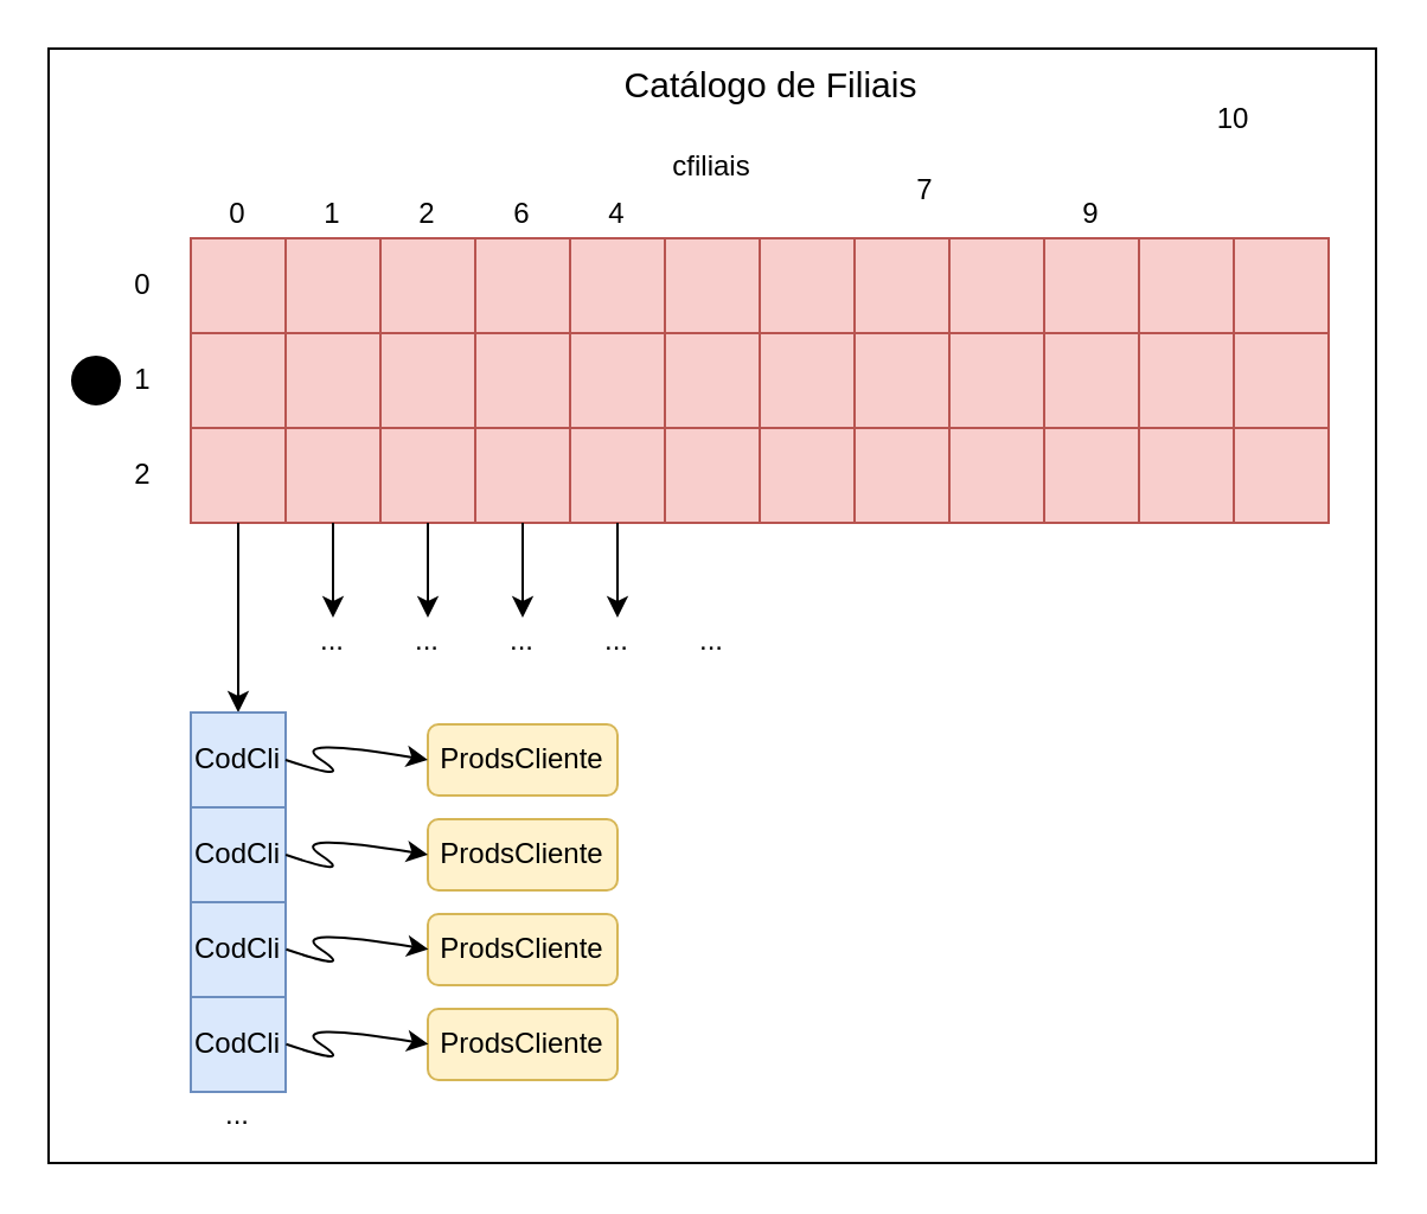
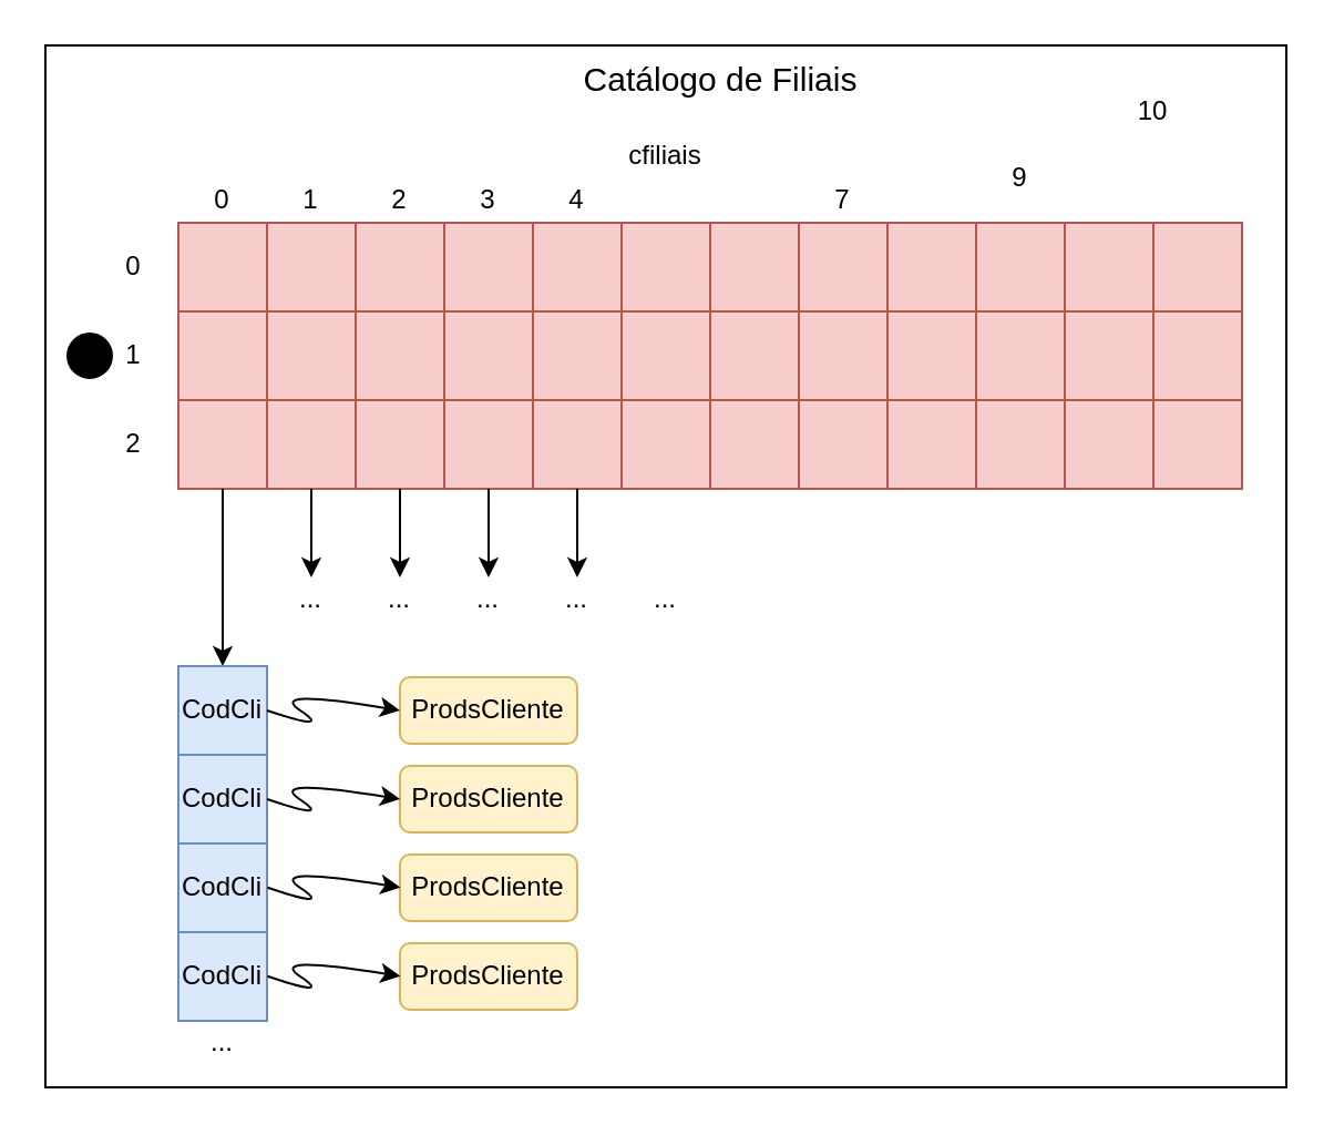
  <mxCell id="0" />
  <mxCell id="1" parent="0" />
  <mxCell id="2" value="" style="rounded=0;whiteSpace=wrap;html=1;" parent="1" vertex="1"><mxGeometry x="20" y="20" width="560" height="470" as="geometry" /></mxCell>
  <mxCell id="3" value="" style="whiteSpace=wrap;html=1;aspect=fixed;fillColor=#f8cecc;strokeColor=#b85450;" parent="1" vertex="1"><mxGeometry x="280" y="100" width="40" height="40" as="geometry" /></mxCell>
  <mxCell id="4" value="" style="whiteSpace=wrap;html=1;aspect=fixed;fillColor=#f8cecc;strokeColor=#b85450;" parent="1" vertex="1"><mxGeometry x="320" y="100" width="40" height="40" as="geometry" /></mxCell>
  <mxCell id="5" value="cfiliais&lt;br&gt;" style="text;html=1;strokeColor=none;fillColor=none;align=center;verticalAlign=middle;whiteSpace=wrap;rounded=0;" parent="1" vertex="1"><mxGeometry x="280" y="60" width="40" height="20" as="geometry" /></mxCell>
  <mxCell id="6" value="" style="whiteSpace=wrap;html=1;aspect=fixed;fillColor=#f8cecc;strokeColor=#b85450;" parent="1" vertex="1"><mxGeometry x="360" y="100" width="40" height="40" as="geometry" /></mxCell>
  <mxCell id="7" value="...&lt;br&gt;" style="text;html=1;strokeColor=none;fillColor=none;align=center;verticalAlign=middle;whiteSpace=wrap;rounded=0;" parent="1" vertex="1"><mxGeometry x="280" y="260" width="40" height="20" as="geometry" /></mxCell>
  <mxCell id="8" value="&lt;font style=&quot;font-size: 15px&quot;&gt;Catálogo de Filiais&lt;/font&gt;" style="text;html=1;strokeColor=none;fillColor=none;align=center;verticalAlign=middle;whiteSpace=wrap;rounded=0;" parent="1" vertex="1"><mxGeometry x="240" y="25" width="170" height="20" as="geometry" /></mxCell>
  <mxCell id="9" value="" style="whiteSpace=wrap;html=1;aspect=fixed;fillColor=#f8cecc;strokeColor=#b85450;" parent="1" vertex="1"><mxGeometry x="240" y="100" width="40" height="40" as="geometry" /></mxCell>
  <mxCell id="10" value="" style="whiteSpace=wrap;html=1;aspect=fixed;fillColor=#f8cecc;strokeColor=#b85450;" parent="1" vertex="1"><mxGeometry x="200" y="100" width="40" height="40" as="geometry" /></mxCell>
  <mxCell id="11" value="" style="whiteSpace=wrap;html=1;aspect=fixed;fillColor=#f8cecc;strokeColor=#b85450;" parent="1" vertex="1"><mxGeometry x="400" y="100" width="40" height="40" as="geometry" /></mxCell>
  <mxCell id="12" value="" style="whiteSpace=wrap;html=1;aspect=fixed;fillColor=#f8cecc;strokeColor=#b85450;" parent="1" vertex="1"><mxGeometry x="440" y="100" width="40" height="40" as="geometry" /></mxCell>
  <mxCell id="13" value="" style="whiteSpace=wrap;html=1;aspect=fixed;fillColor=#f8cecc;strokeColor=#b85450;" parent="1" vertex="1"><mxGeometry x="480" y="100" width="40" height="40" as="geometry" /></mxCell>
  <mxCell id="14" value="" style="whiteSpace=wrap;html=1;aspect=fixed;fillColor=#f8cecc;strokeColor=#b85450;" parent="1" vertex="1"><mxGeometry x="160" y="100" width="40" height="40" as="geometry" /></mxCell>
  <mxCell id="15" value="" style="whiteSpace=wrap;html=1;aspect=fixed;fillColor=#f8cecc;strokeColor=#b85450;" parent="1" vertex="1"><mxGeometry x="120" y="100" width="40" height="40" as="geometry" /></mxCell>
  <mxCell id="16" value="" style="whiteSpace=wrap;html=1;aspect=fixed;fillColor=#f8cecc;strokeColor=#b85450;" parent="1" vertex="1"><mxGeometry x="520" y="100" width="40" height="40" as="geometry" /></mxCell>
  <mxCell id="17" value="" style="whiteSpace=wrap;html=1;aspect=fixed;fillColor=#f8cecc;strokeColor=#b85450;" parent="1" vertex="1"><mxGeometry x="80" y="100" width="40" height="40" as="geometry" /></mxCell>
  <mxCell id="18" value="0" style="text;html=1;strokeColor=none;fillColor=none;align=center;verticalAlign=middle;whiteSpace=wrap;rounded=0;" parent="1" vertex="1"><mxGeometry x="80" y="80" width="40" height="20" as="geometry" /></mxCell>
  <mxCell id="19" value="1" style="text;html=1;strokeColor=none;fillColor=none;align=center;verticalAlign=middle;whiteSpace=wrap;rounded=0;" parent="1" vertex="1"><mxGeometry x="120" y="80" width="40" height="20" as="geometry" /></mxCell>
  <mxCell id="20" value="2" style="text;html=1;strokeColor=none;fillColor=none;align=center;verticalAlign=middle;whiteSpace=wrap;rounded=0;" parent="1" vertex="1"><mxGeometry x="160" y="80" width="40" height="20" as="geometry" /></mxCell>
- <mxCell id="21" value="6" style="text;html=1;strokeColor=none;fillColor=none;align=center;verticalAlign=middle;whiteSpace=wrap;rounded=0;" parent="1" vertex="1"><mxGeometry x="200" y="80" width="40" height="20" as="geometry" /></mxCell>
+ <mxCell id="21" value="3" style="text;html=1;strokeColor=none;fillColor=none;align=center;verticalAlign=middle;whiteSpace=wrap;rounded=0;" parent="1" vertex="1"><mxGeometry x="200" y="80" width="40" height="20" as="geometry" /></mxCell>
  <mxCell id="22" value="4" style="text;html=1;strokeColor=none;fillColor=none;align=center;verticalAlign=middle;whiteSpace=wrap;rounded=0;" parent="1" vertex="1"><mxGeometry x="240" y="80" width="40" height="20" as="geometry" /></mxCell>
- <mxCell id="23" value="7" style="text;html=1;strokeColor=none;fillColor=none;align=center;verticalAlign=middle;whiteSpace=wrap;rounded=0;" parent="1" vertex="1"><mxGeometry x="370" y="70" width="40" height="20" as="geometry" /></mxCell>
- <mxCell id="24" value="9" style="text;html=1;strokeColor=none;fillColor=none;align=center;verticalAlign=middle;whiteSpace=wrap;rounded=0;" parent="1" vertex="1"><mxGeometry x="440" y="80" width="40" height="20" as="geometry" /></mxCell>
+ <mxCell id="23" value="7" style="text;html=1;strokeColor=none;fillColor=none;align=center;verticalAlign=middle;whiteSpace=wrap;rounded=0;" parent="1" vertex="1"><mxGeometry x="360" y="80" width="40" height="20" as="geometry" /></mxCell>
+ <mxCell id="24" value="9" style="text;html=1;strokeColor=none;fillColor=none;align=center;verticalAlign=middle;whiteSpace=wrap;rounded=0;" parent="1" vertex="1"><mxGeometry x="440" y="70" width="40" height="20" as="geometry" /></mxCell>
  <mxCell id="25" value="10" style="text;html=1;strokeColor=none;fillColor=none;align=center;verticalAlign=middle;whiteSpace=wrap;rounded=0;" parent="1" vertex="1"><mxGeometry x="500" y="40" width="40" height="20" as="geometry" /></mxCell>
  <mxCell id="26" value="" style="whiteSpace=wrap;html=1;aspect=fixed;fillColor=#f8cecc;strokeColor=#b85450;" parent="1" vertex="1"><mxGeometry x="280" y="140" width="40" height="40" as="geometry" /></mxCell>
  <mxCell id="27" value="" style="whiteSpace=wrap;html=1;aspect=fixed;fillColor=#f8cecc;strokeColor=#b85450;" parent="1" vertex="1"><mxGeometry x="320" y="140" width="40" height="40" as="geometry" /></mxCell>
  <mxCell id="28" value="" style="whiteSpace=wrap;html=1;aspect=fixed;fillColor=#f8cecc;strokeColor=#b85450;" parent="1" vertex="1"><mxGeometry x="360" y="140" width="40" height="40" as="geometry" /></mxCell>
  <mxCell id="29" value="" style="whiteSpace=wrap;html=1;aspect=fixed;fillColor=#f8cecc;strokeColor=#b85450;" parent="1" vertex="1"><mxGeometry x="240" y="140" width="40" height="40" as="geometry" /></mxCell>
  <mxCell id="30" value="" style="whiteSpace=wrap;html=1;aspect=fixed;fillColor=#f8cecc;strokeColor=#b85450;" parent="1" vertex="1"><mxGeometry x="200" y="140" width="40" height="40" as="geometry" /></mxCell>
  <mxCell id="31" value="" style="whiteSpace=wrap;html=1;aspect=fixed;fillColor=#f8cecc;strokeColor=#b85450;" parent="1" vertex="1"><mxGeometry x="400" y="140" width="40" height="40" as="geometry" /></mxCell>
  <mxCell id="32" value="" style="whiteSpace=wrap;html=1;aspect=fixed;fillColor=#f8cecc;strokeColor=#b85450;" parent="1" vertex="1"><mxGeometry x="440" y="140" width="40" height="40" as="geometry" /></mxCell>
  <mxCell id="33" value="" style="whiteSpace=wrap;html=1;aspect=fixed;fillColor=#f8cecc;strokeColor=#b85450;" parent="1" vertex="1"><mxGeometry x="480" y="140" width="40" height="40" as="geometry" /></mxCell>
  <mxCell id="34" value="" style="whiteSpace=wrap;html=1;aspect=fixed;fillColor=#f8cecc;strokeColor=#b85450;" parent="1" vertex="1"><mxGeometry x="160" y="140" width="40" height="40" as="geometry" /></mxCell>
  <mxCell id="35" value="" style="whiteSpace=wrap;html=1;aspect=fixed;fillColor=#f8cecc;strokeColor=#b85450;" parent="1" vertex="1"><mxGeometry x="120" y="140" width="40" height="40" as="geometry" /></mxCell>
  <mxCell id="36" value="" style="whiteSpace=wrap;html=1;aspect=fixed;fillColor=#f8cecc;strokeColor=#b85450;" parent="1" vertex="1"><mxGeometry x="520" y="140" width="40" height="40" as="geometry" /></mxCell>
  <mxCell id="37" value="" style="whiteSpace=wrap;html=1;aspect=fixed;fillColor=#f8cecc;strokeColor=#b85450;" parent="1" vertex="1"><mxGeometry x="80" y="140" width="40" height="40" as="geometry" /></mxCell>
  <mxCell id="38" value="" style="whiteSpace=wrap;html=1;aspect=fixed;fillColor=#f8cecc;strokeColor=#b85450;" parent="1" vertex="1"><mxGeometry x="280" y="180" width="40" height="40" as="geometry" /></mxCell>
  <mxCell id="39" value="" style="whiteSpace=wrap;html=1;aspect=fixed;fillColor=#f8cecc;strokeColor=#b85450;" parent="1" vertex="1"><mxGeometry x="320" y="180" width="40" height="40" as="geometry" /></mxCell>
  <mxCell id="40" value="" style="whiteSpace=wrap;html=1;aspect=fixed;fillColor=#f8cecc;strokeColor=#b85450;" parent="1" vertex="1"><mxGeometry x="360" y="180" width="40" height="40" as="geometry" /></mxCell>
  <mxCell id="41" value="" style="whiteSpace=wrap;html=1;aspect=fixed;fillColor=#f8cecc;strokeColor=#b85450;" parent="1" vertex="1"><mxGeometry x="240" y="180" width="40" height="40" as="geometry" /></mxCell>
  <mxCell id="42" value="" style="whiteSpace=wrap;html=1;aspect=fixed;fillColor=#f8cecc;strokeColor=#b85450;" parent="1" vertex="1"><mxGeometry x="200" y="180" width="40" height="40" as="geometry" /></mxCell>
  <mxCell id="43" value="" style="whiteSpace=wrap;html=1;aspect=fixed;fillColor=#f8cecc;strokeColor=#b85450;" parent="1" vertex="1"><mxGeometry x="400" y="180" width="40" height="40" as="geometry" /></mxCell>
  <mxCell id="44" value="" style="whiteSpace=wrap;html=1;aspect=fixed;fillColor=#f8cecc;strokeColor=#b85450;" parent="1" vertex="1"><mxGeometry x="440" y="180" width="40" height="40" as="geometry" /></mxCell>
  <mxCell id="45" value="" style="whiteSpace=wrap;html=1;aspect=fixed;fillColor=#f8cecc;strokeColor=#b85450;" parent="1" vertex="1"><mxGeometry x="480" y="180" width="40" height="40" as="geometry" /></mxCell>
  <mxCell id="46" value="" style="whiteSpace=wrap;html=1;aspect=fixed;fillColor=#f8cecc;strokeColor=#b85450;" parent="1" vertex="1"><mxGeometry x="160" y="180" width="40" height="40" as="geometry" /></mxCell>
  <mxCell id="47" value="" style="whiteSpace=wrap;html=1;aspect=fixed;fillColor=#f8cecc;strokeColor=#b85450;" parent="1" vertex="1"><mxGeometry x="120" y="180" width="40" height="40" as="geometry" /></mxCell>
  <mxCell id="48" value="" style="whiteSpace=wrap;html=1;aspect=fixed;fillColor=#f8cecc;strokeColor=#b85450;" parent="1" vertex="1"><mxGeometry x="520" y="180" width="40" height="40" as="geometry" /></mxCell>
  <mxCell id="49" value="" style="whiteSpace=wrap;html=1;aspect=fixed;fillColor=#f8cecc;strokeColor=#b85450;" parent="1" vertex="1"><mxGeometry x="80" y="180" width="40" height="40" as="geometry" /></mxCell>
  <mxCell id="50" value="0" style="text;html=1;strokeColor=none;fillColor=none;align=center;verticalAlign=middle;whiteSpace=wrap;rounded=0;" parent="1" vertex="1"><mxGeometry x="40" y="110" width="40" height="20" as="geometry" /></mxCell>
  <mxCell id="51" value="1" style="text;html=1;strokeColor=none;fillColor=none;align=center;verticalAlign=middle;whiteSpace=wrap;rounded=0;" parent="1" vertex="1"><mxGeometry x="40" y="150" width="40" height="20" as="geometry" /></mxCell>
  <mxCell id="52" value="2" style="text;html=1;strokeColor=none;fillColor=none;align=center;verticalAlign=middle;whiteSpace=wrap;rounded=0;" parent="1" vertex="1"><mxGeometry x="40" y="190" width="40" height="20" as="geometry" /></mxCell>
  <mxCell id="53" value="" style="endArrow=classic;html=1;exitX=0.5;exitY=1;exitDx=0;exitDy=0;" parent="1" edge="1"><mxGeometry width="50" height="50" relative="1" as="geometry"><mxPoint x="260" y="220" as="sourcePoint" /><mxPoint x="260" y="260" as="targetPoint" /></mxGeometry></mxCell>
  <mxCell id="54" value="...&lt;br&gt;" style="text;html=1;strokeColor=none;fillColor=none;align=center;verticalAlign=middle;whiteSpace=wrap;rounded=0;" parent="1" vertex="1"><mxGeometry x="240" y="260" width="40" height="20" as="geometry" /></mxCell>
  <mxCell id="55" value="...&lt;br&gt;" style="text;html=1;strokeColor=none;fillColor=none;align=center;verticalAlign=middle;whiteSpace=wrap;rounded=0;" parent="1" vertex="1"><mxGeometry x="200" y="260" width="40" height="20" as="geometry" /></mxCell>
  <mxCell id="56" value="" style="endArrow=classic;html=1;exitX=0.5;exitY=1;exitDx=0;exitDy=0;" parent="1" edge="1"><mxGeometry width="50" height="50" relative="1" as="geometry"><mxPoint x="220" y="220" as="sourcePoint" /><mxPoint x="220" y="260" as="targetPoint" /></mxGeometry></mxCell>
  <mxCell id="57" value="" style="endArrow=classic;html=1;exitX=0.5;exitY=1;exitDx=0;exitDy=0;" parent="1" edge="1"><mxGeometry width="50" height="50" relative="1" as="geometry"><mxPoint x="140" y="220" as="sourcePoint" /><mxPoint x="140" y="260" as="targetPoint" /></mxGeometry></mxCell>
  <mxCell id="58" value="...&lt;br&gt;" style="text;html=1;strokeColor=none;fillColor=none;align=center;verticalAlign=middle;whiteSpace=wrap;rounded=0;" parent="1" vertex="1"><mxGeometry x="120" y="260" width="40" height="20" as="geometry" /></mxCell>
  <mxCell id="59" value="...&lt;br&gt;" style="text;html=1;strokeColor=none;fillColor=none;align=center;verticalAlign=middle;whiteSpace=wrap;rounded=0;" parent="1" vertex="1"><mxGeometry x="160" y="260" width="40" height="20" as="geometry" /></mxCell>
  <mxCell id="60" value="" style="endArrow=classic;html=1;exitX=0.5;exitY=1;exitDx=0;exitDy=0;" parent="1" edge="1"><mxGeometry width="50" height="50" relative="1" as="geometry"><mxPoint x="180" y="220" as="sourcePoint" /><mxPoint x="180" y="260" as="targetPoint" /></mxGeometry></mxCell>
  <mxCell id="61" value="" style="endArrow=classic;html=1;exitX=0.5;exitY=1;exitDx=0;exitDy=0;entryX=0.5;entryY=0;entryDx=0;entryDy=0;" parent="1" target="62" edge="1"><mxGeometry width="50" height="50" relative="1" as="geometry"><mxPoint x="100" y="220" as="sourcePoint" /><mxPoint x="100" y="260" as="targetPoint" /></mxGeometry></mxCell>
  <mxCell id="62" value="CodCli" style="whiteSpace=wrap;html=1;aspect=fixed;fillColor=#dae8fc;strokeColor=#6c8ebf;" parent="1" vertex="1"><mxGeometry x="80" y="300" width="40" height="40" as="geometry" /></mxCell>
  <mxCell id="63" value="&lt;span&gt;CodCli&lt;/span&gt;" style="whiteSpace=wrap;html=1;aspect=fixed;fillColor=#dae8fc;strokeColor=#6c8ebf;" parent="1" vertex="1"><mxGeometry x="80" y="340" width="40" height="40" as="geometry" /></mxCell>
  <mxCell id="64" value="&lt;span&gt;CodCli&lt;/span&gt;" style="whiteSpace=wrap;html=1;aspect=fixed;fillColor=#dae8fc;strokeColor=#6c8ebf;" parent="1" vertex="1"><mxGeometry x="80" y="380" width="40" height="40" as="geometry" /></mxCell>
  <mxCell id="65" value="&lt;span&gt;CodCli&lt;/span&gt;" style="whiteSpace=wrap;html=1;aspect=fixed;fillColor=#dae8fc;strokeColor=#6c8ebf;" parent="1" vertex="1"><mxGeometry x="80" y="420" width="40" height="40" as="geometry" /></mxCell>
  <mxCell id="66" value="...&lt;br&gt;" style="text;html=1;strokeColor=none;fillColor=none;align=center;verticalAlign=middle;whiteSpace=wrap;rounded=0;" parent="1" vertex="1"><mxGeometry x="80" y="460" width="40" height="20" as="geometry" /></mxCell>
  <mxCell id="67" value="ProdsCliente" style="rounded=1;whiteSpace=wrap;html=1;fillColor=#fff2cc;strokeColor=#d6b656;" parent="1" vertex="1"><mxGeometry x="180" y="305" width="80" height="30" as="geometry" /></mxCell>
  <mxCell id="68" value="ProdsCliente" style="rounded=1;whiteSpace=wrap;html=1;fillColor=#fff2cc;strokeColor=#d6b656;" parent="1" vertex="1"><mxGeometry x="180" y="345" width="80" height="30" as="geometry" /></mxCell>
  <mxCell id="69" value="ProdsCliente" style="rounded=1;whiteSpace=wrap;html=1;fillColor=#fff2cc;strokeColor=#d6b656;" parent="1" vertex="1"><mxGeometry x="180" y="385" width="80" height="30" as="geometry" /></mxCell>
  <mxCell id="70" value="ProdsCliente" style="rounded=1;whiteSpace=wrap;html=1;fillColor=#fff2cc;strokeColor=#d6b656;" parent="1" vertex="1"><mxGeometry x="180" y="425" width="80" height="30" as="geometry" /></mxCell>
  <mxCell id="71" value="" style="curved=1;endArrow=classic;html=1;exitX=1;exitY=0.5;exitDx=0;exitDy=0;entryX=0;entryY=0.5;entryDx=0;entryDy=0;" parent="1" source="62" target="67" edge="1"><mxGeometry width="50" height="50" relative="1" as="geometry"><mxPoint x="120" y="320" as="sourcePoint" /><mxPoint x="170" y="310" as="targetPoint" /><Array as="points"><mxPoint x="150" y="330" /><mxPoint x="120" y="310" /></Array></mxGeometry></mxCell>
  <mxCell id="72" value="" style="curved=1;endArrow=classic;html=1;exitX=1;exitY=0.5;exitDx=0;exitDy=0;entryX=0;entryY=0.5;entryDx=0;entryDy=0;" parent="1" edge="1"><mxGeometry width="50" height="50" relative="1" as="geometry"><mxPoint x="120.071" y="360" as="sourcePoint" /><mxPoint x="180.071" y="360" as="targetPoint" /><Array as="points"><mxPoint x="149.836" y="370.118" /><mxPoint x="119.836" y="350.118" /></Array></mxGeometry></mxCell>
  <mxCell id="73" value="" style="curved=1;endArrow=classic;html=1;exitX=1;exitY=0.5;exitDx=0;exitDy=0;entryX=0;entryY=0.5;entryDx=0;entryDy=0;" parent="1" edge="1"><mxGeometry width="50" height="50" relative="1" as="geometry"><mxPoint x="120.235" y="399.882" as="sourcePoint" /><mxPoint x="180.235" y="399.882" as="targetPoint" /><Array as="points"><mxPoint x="150" y="410" /><mxPoint x="120" y="390" /></Array></mxGeometry></mxCell>
  <mxCell id="74" value="" style="curved=1;endArrow=classic;html=1;exitX=1;exitY=0.5;exitDx=0;exitDy=0;entryX=0;entryY=0.5;entryDx=0;entryDy=0;" parent="1" edge="1"><mxGeometry width="50" height="50" relative="1" as="geometry"><mxPoint x="120.235" y="439.882" as="sourcePoint" /><mxPoint x="180.235" y="439.882" as="targetPoint" /><Array as="points"><mxPoint x="150" y="450" /><mxPoint x="120" y="430" /></Array></mxGeometry></mxCell>
  <mxCell id="75" value="v" style="ellipse;whiteSpace=wrap;html=1;aspect=fixed;fillColor=#000000;" parent="1" vertex="1"><mxGeometry x="30" y="150" width="20" height="20" as="geometry" /></mxCell>
